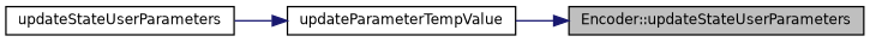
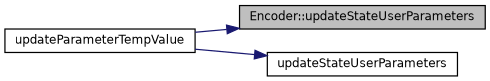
  digraph {
    rankdir=RL
    node [color=black fillcolor=white fontname=Helvetica fontsize=10 shape=record style=filled]
    edge [color=midnightblue dir=back fontname=Helvetica fontsize=10 labelfontname=Helvetica labelfontsize=10 style=solid]
    n1 [fillcolor=grey75 fontcolor=black height=0.2 label="Encoder::updateStateUserParameters" width=0.4]
    n2 [height=0.2 label=updateParameterTempValue width=0.4]
    n3 [height=0.2 label=updateStateUserParameters width=0.4]
    n1 -> n2
-   n2 -> n3
+   n3 -> n2
  }
